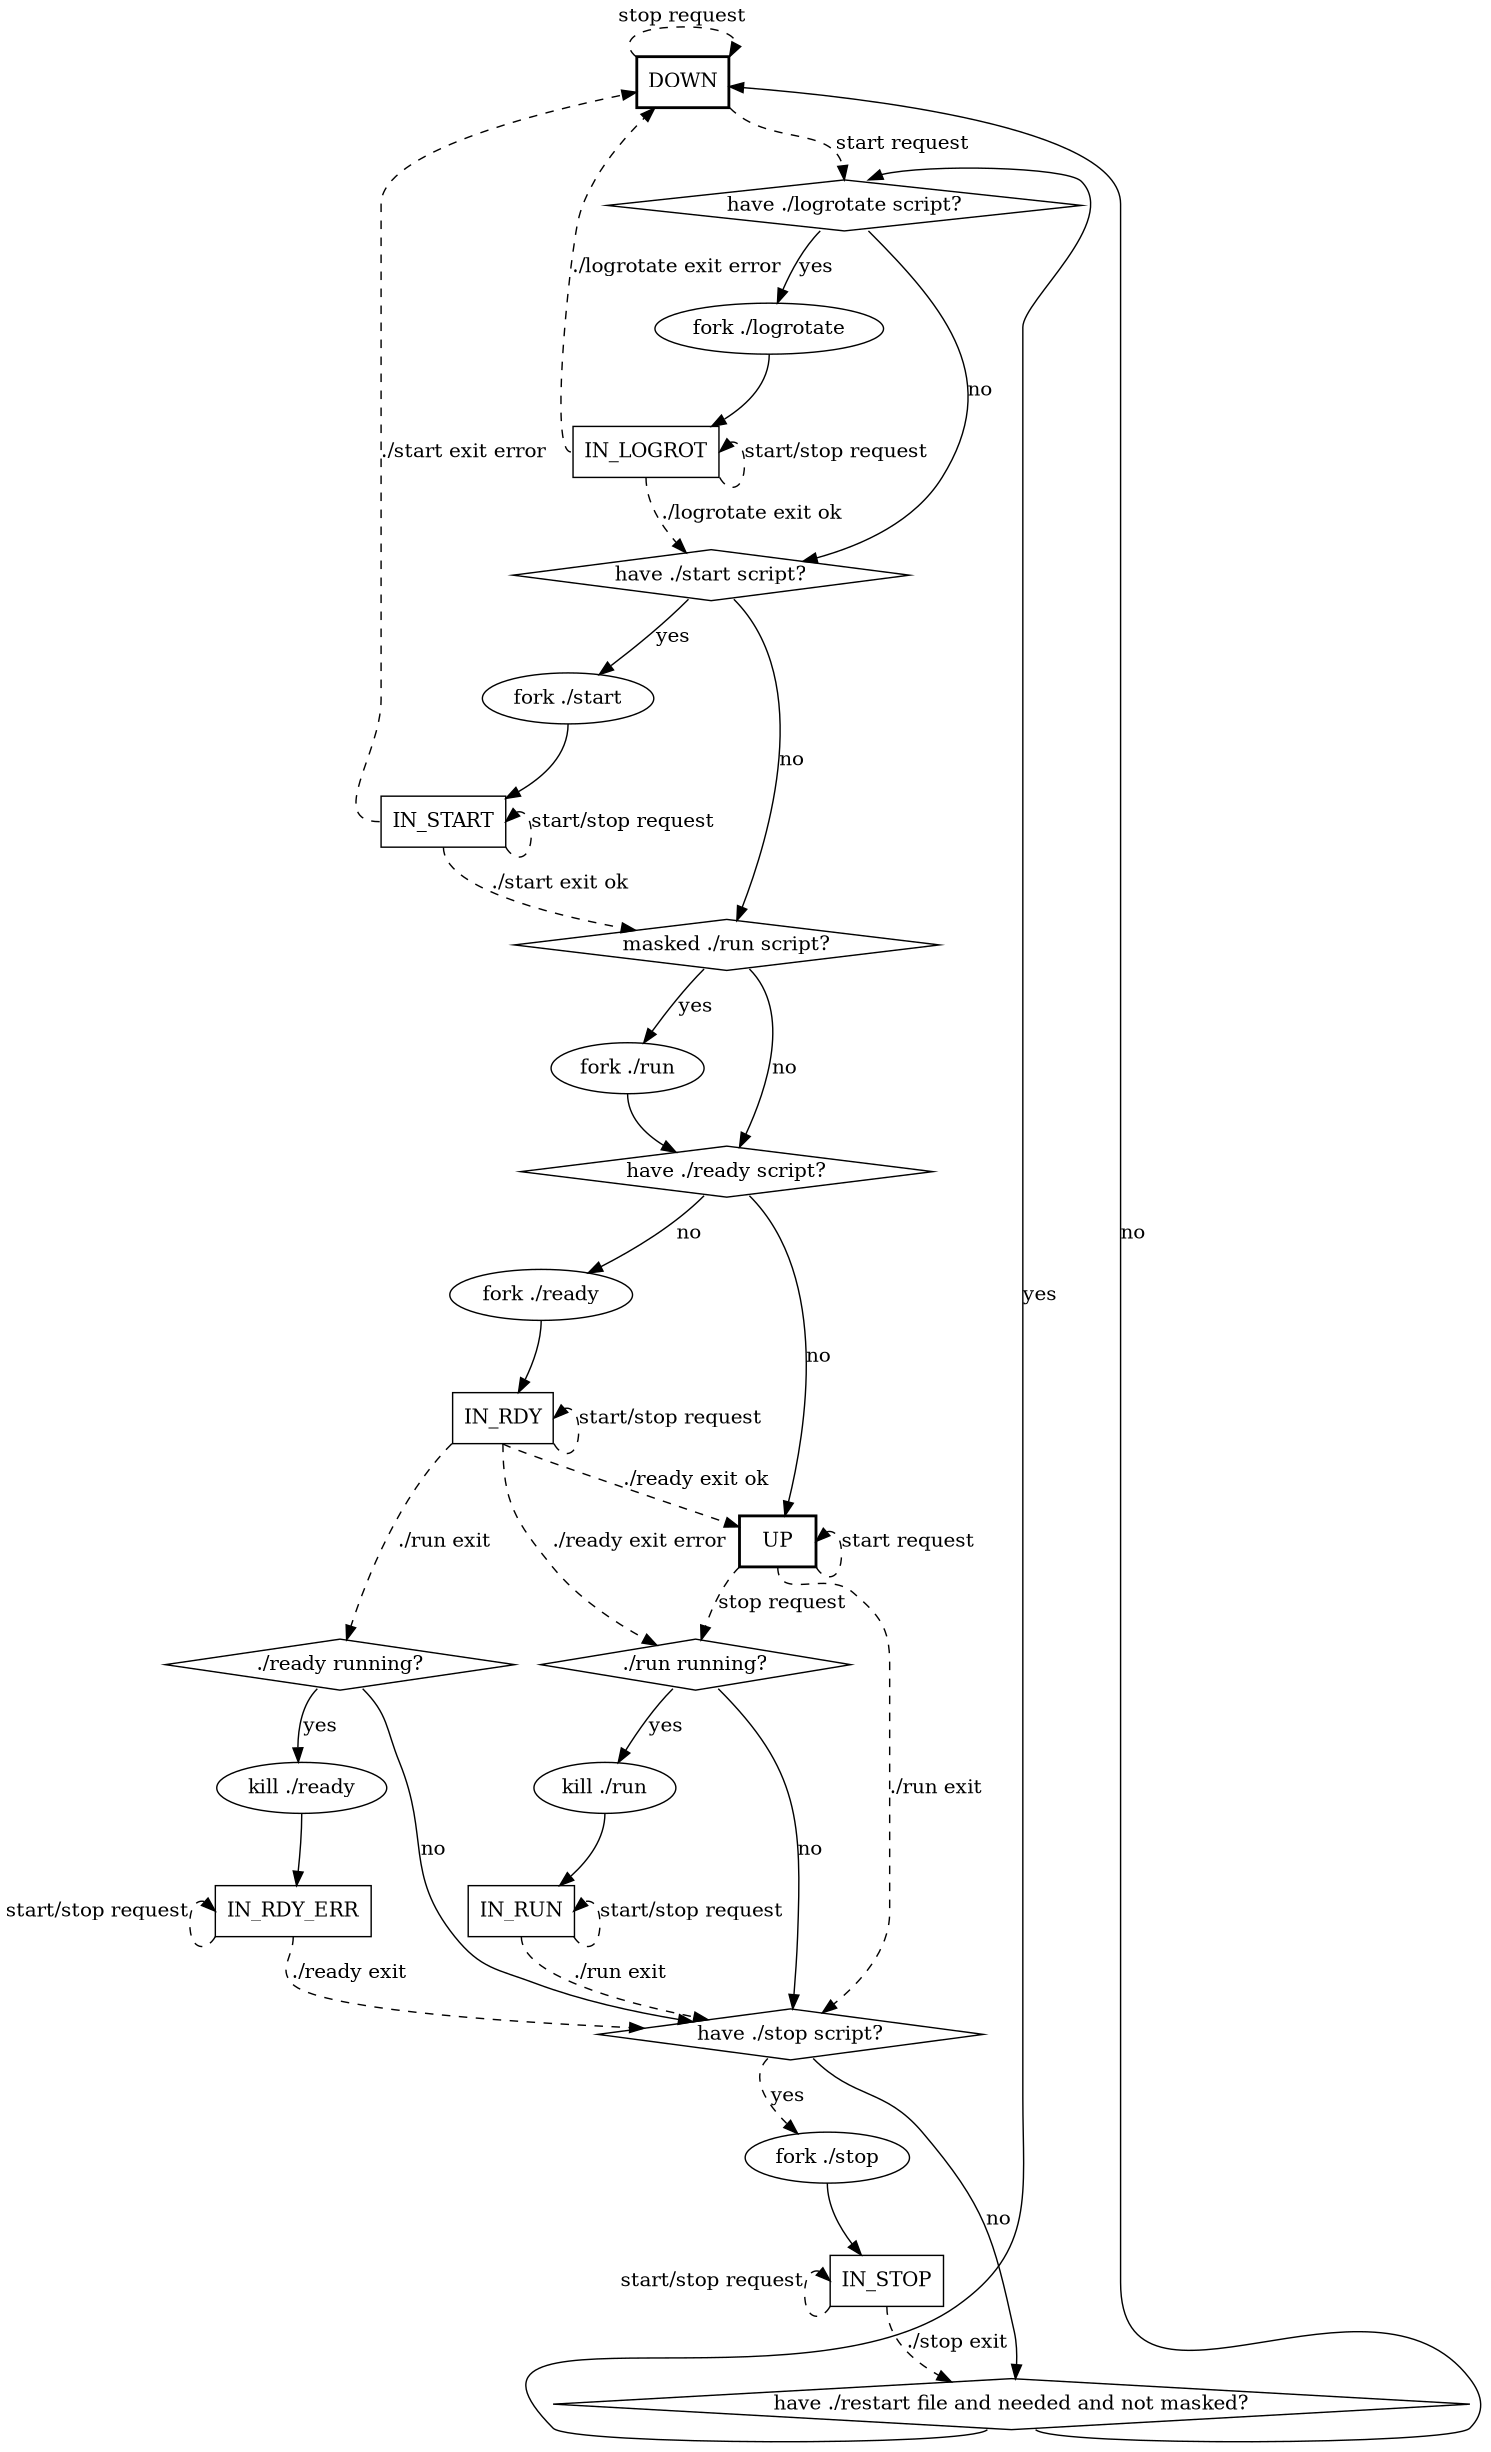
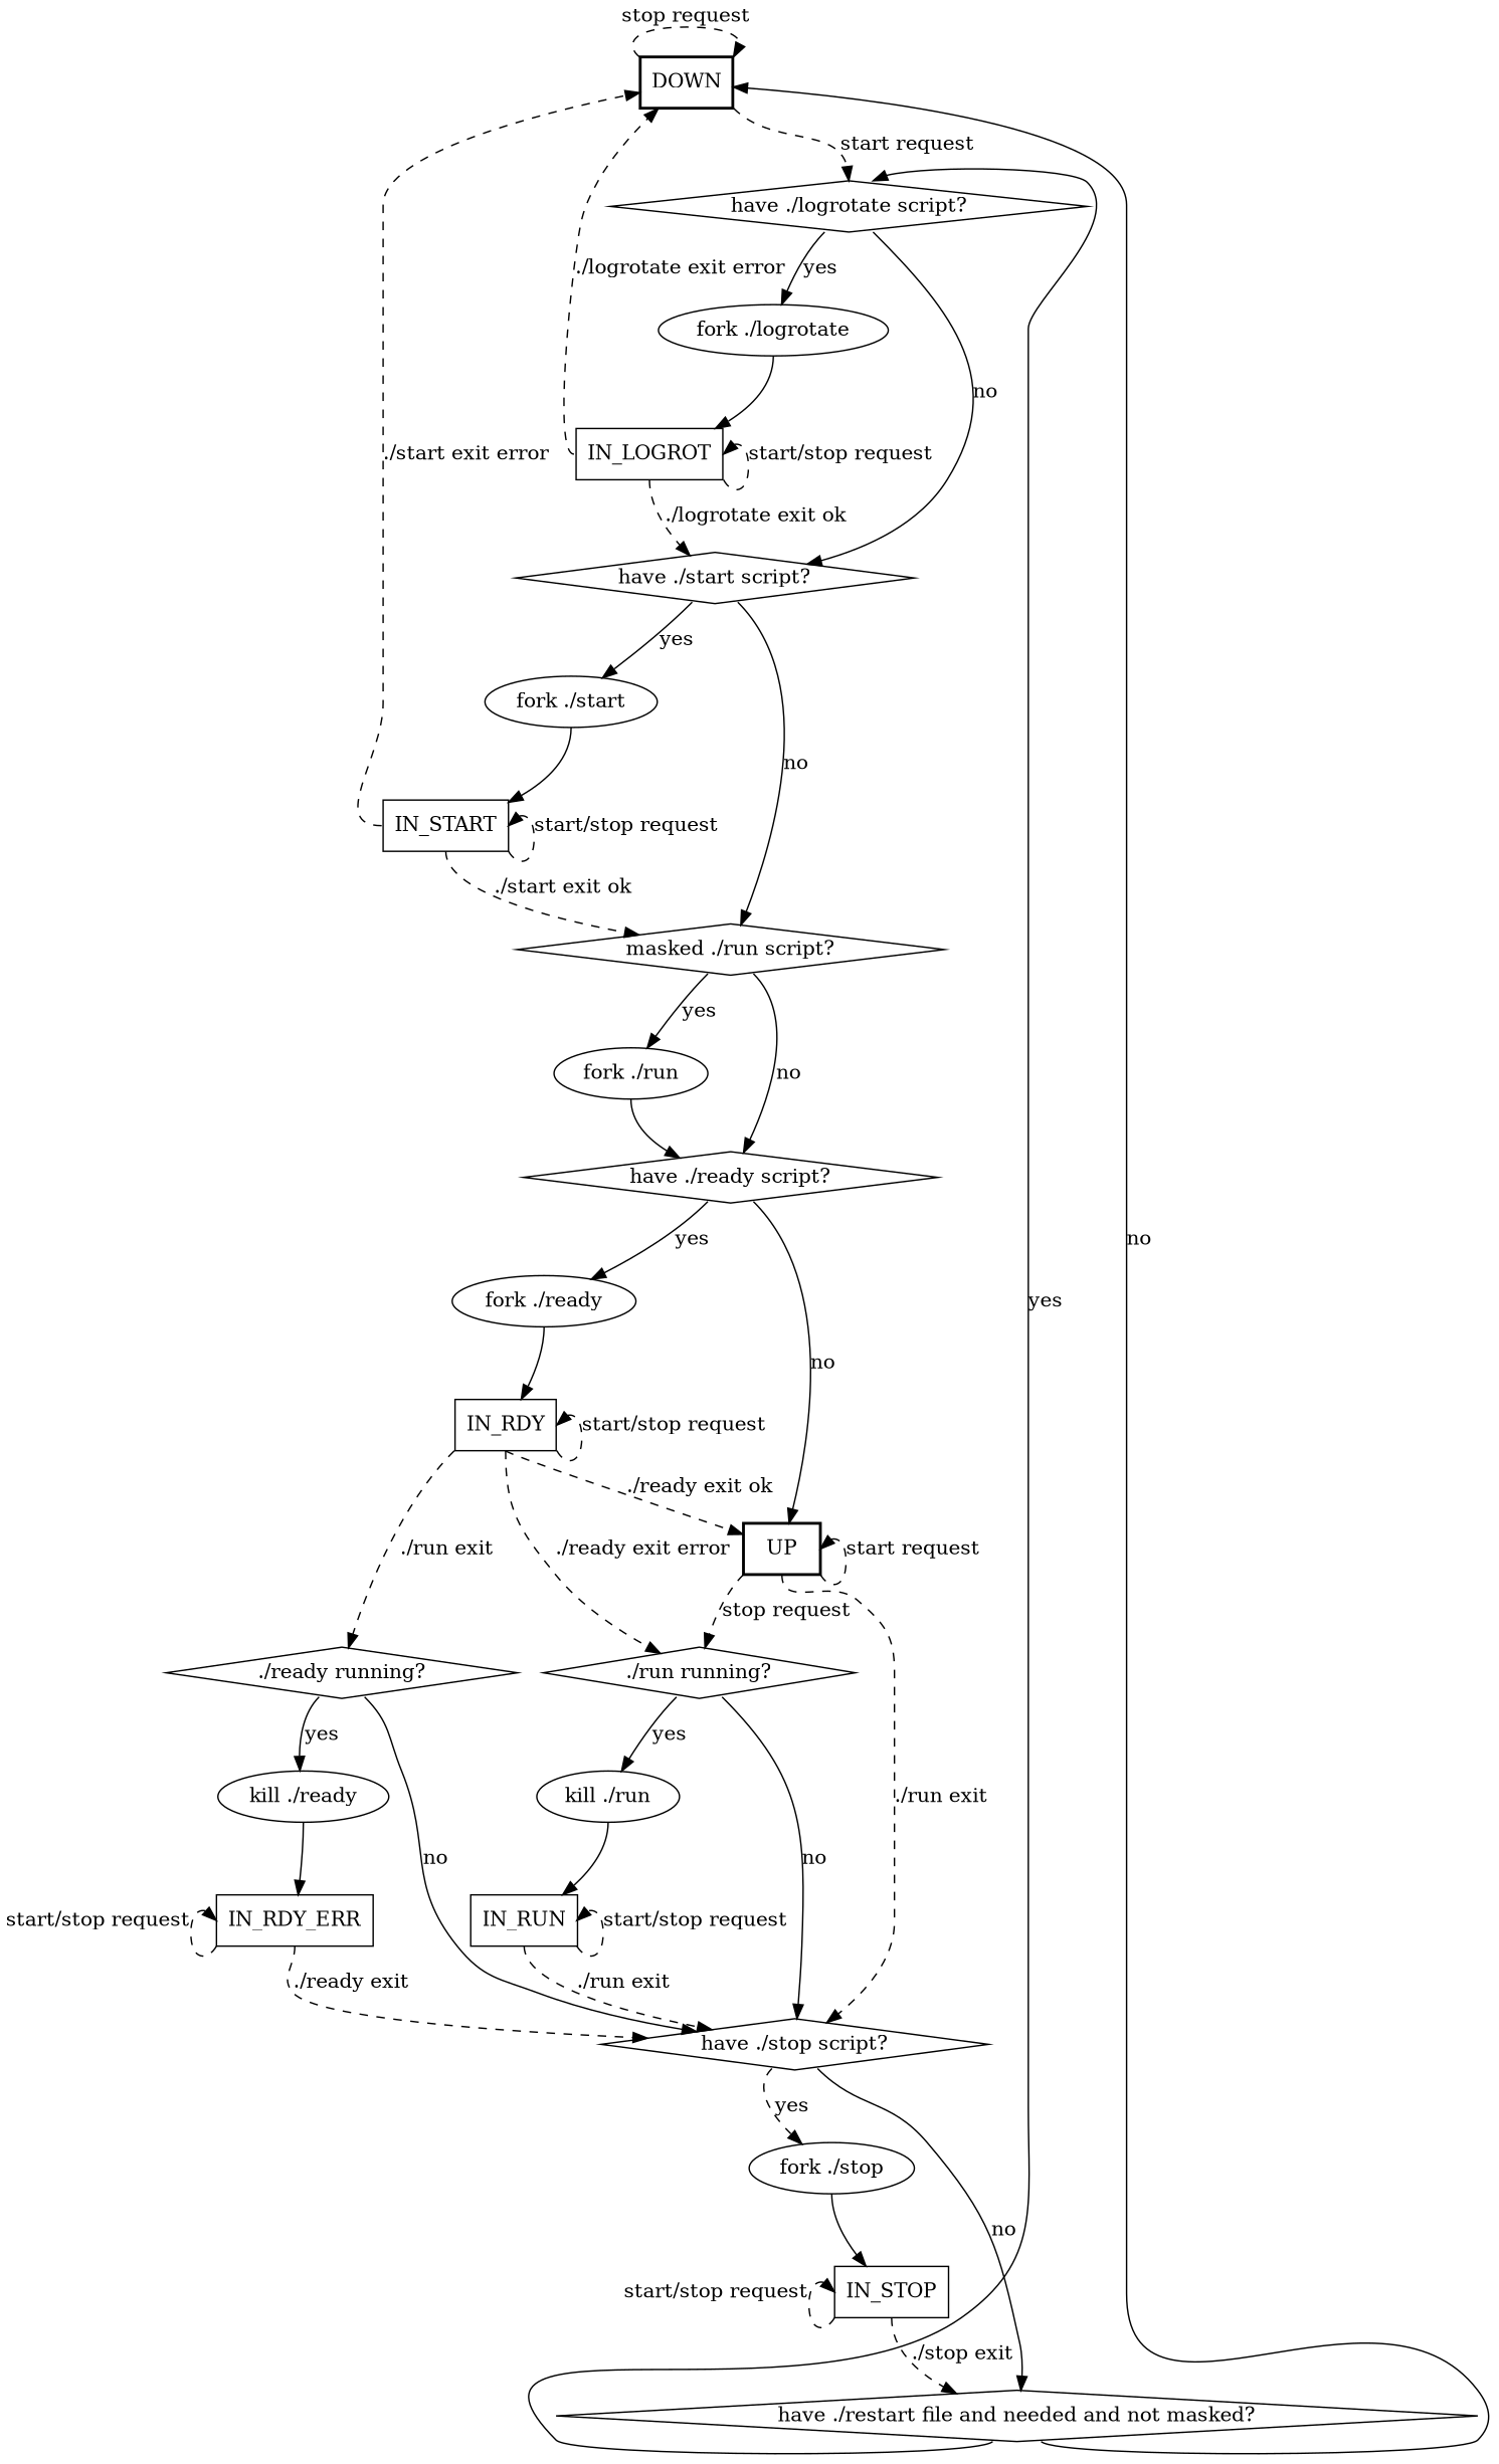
  digraph {
    node [shape=box]
    edge [style=dashed tailport=s]
    DOWN [style=bold]
    n2 [label="have ./logrotate script?" shape=diamond]
    n3 [label="have ./start script?" shape=diamond]
    n4 [label="fork ./logrotate" shape=ellipse]
    IN_LOGROT
    n6 [label="masked ./run script?" shape=diamond]
    n7 [label="fork ./start" shape=ellipse]
    IN_START
    n9 [label="have ./ready script?" shape=diamond]
    n10 [label="fork ./run" shape=ellipse]
    IN_RDY
    UP [style=bold]
    n13 [label="./ready running?" shape=diamond]
    n14 [label="./run running?" shape=diamond]
    n15 [label="have ./stop script?" shape=diamond]
    n16 [label="kill ./ready" shape=ellipse]
    n17 [label="kill ./run" shape=ellipse]
    n18 [label="have ./restart file and needed and not masked?" shape=diamond]
    n19 [label="fork ./stop" shape=ellipse]
    IN_RDY_ERR
    IN_RUN
    IN_STOP
    n23 [label="fork ./ready" shape=ellipse]
    DOWN -> DOWN [headport=ne label="stop request" tailport=nw]
    DOWN -> n2 [headport=n label="start request" tailport=se]
    n2 -> n3 [label=no style=solid tailport=se]
    n2 -> n4 [label=yes style=solid tailport=sw]
    n3 -> n6 [label=no style=solid tailport=se]
    n3 -> n7 [label=yes style=solid tailport=sw]
    n4 -> IN_LOGROT [style=solid]
    IN_LOGROT -> DOWN [label="./logrotate exit error" tailport=w]
    IN_LOGROT -> n3 [label="./logrotate exit ok"]
    IN_LOGROT -> IN_LOGROT [headport=e label="start/stop request" tailport=se]
    n6 -> n9 [label=no style=solid tailport=se]
    n6 -> n10 [label=yes style=solid tailport=sw]
    n7 -> IN_START [style=solid]
    IN_START -> DOWN [label="./start exit error" tailport=w]
    IN_START -> n6 [label="./start exit ok"]
    IN_START -> IN_START [headport=e label="start/stop request" tailport=se]
    n9 -> UP [label=no style=solid tailport=se]
-   n9 -> n23 [label=no style=solid tailport=sw]
+   n9 -> n23 [label=yes style=solid tailport=sw]
    n10 -> n9 [style=solid]
    IN_RDY -> IN_RDY [headport=e label="start/stop request" tailport=se]
    IN_RDY -> UP [label="./ready exit ok"]
    IN_RDY -> n13 [label="./run exit" tailport=sw]
    IN_RDY -> n14 [label="./ready exit error"]
    UP -> UP [headport=e label="start request" tailport=se]
    UP -> n14 [label="stop request" tailport=sw]
    UP -> n15 [label="./run exit"]
    n13 -> n15 [label=no style=solid tailport=se]
    n13 -> n16 [label=yes style=solid tailport=sw]
    n14 -> n15 [label=no style=solid tailport=se]
    n14 -> n17 [label=yes style=solid tailport=sw]
    n15 -> n18 [label=no style=solid tailport=se]
    n15 -> n19 [label=yes tailport=sw]
    n16 -> IN_RDY_ERR [style=solid]
    n17 -> IN_RUN [style=solid]
    n18 -> DOWN [label=no style=solid tailport=se]
    n18 -> n2 [headport=ne label=yes style=solid tailport=sw]
    n19 -> IN_STOP [style=solid]
    IN_RDY_ERR -> n15 [label="./ready exit"]
    IN_RDY_ERR -> IN_RDY_ERR [headport=w label="start/stop request" tailport=sw]
    IN_RUN -> n15 [label="./run exit"]
    IN_RUN -> IN_RUN [headport=e label="start/stop request" tailport=se]
    IN_STOP -> n18 [label="./stop exit"]
    IN_STOP -> IN_STOP [headport=w label="start/stop request" tailport=sw]
    n23 -> IN_RDY [style=solid]
  }
